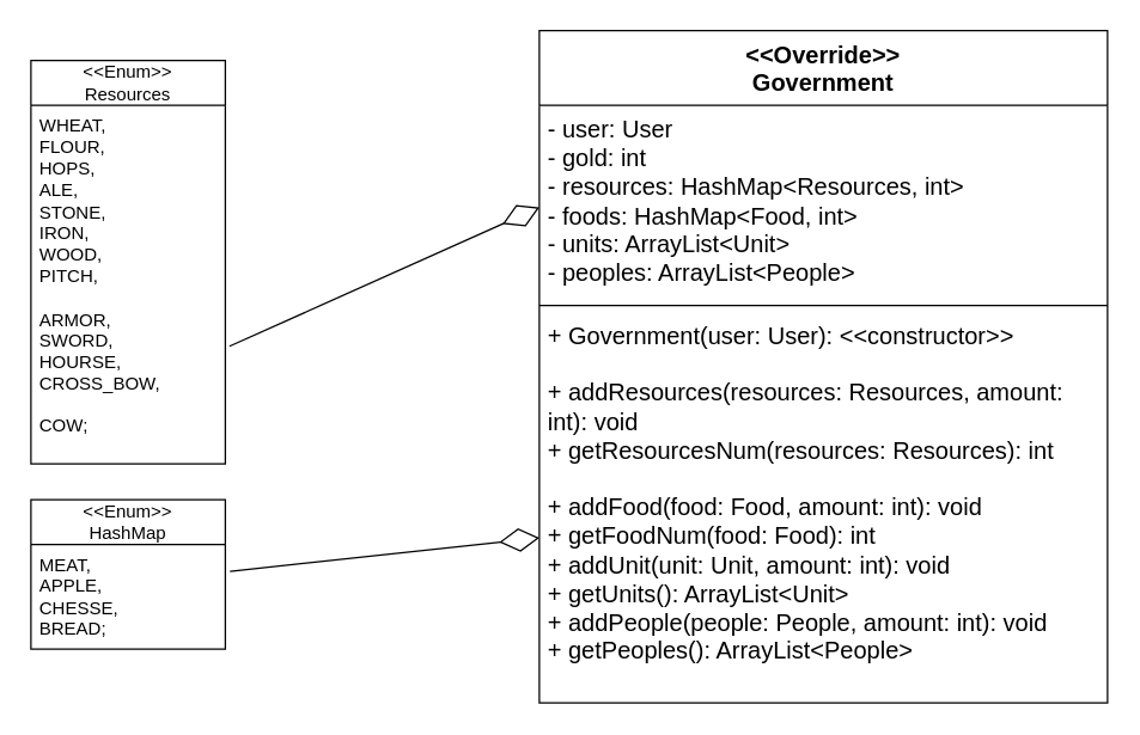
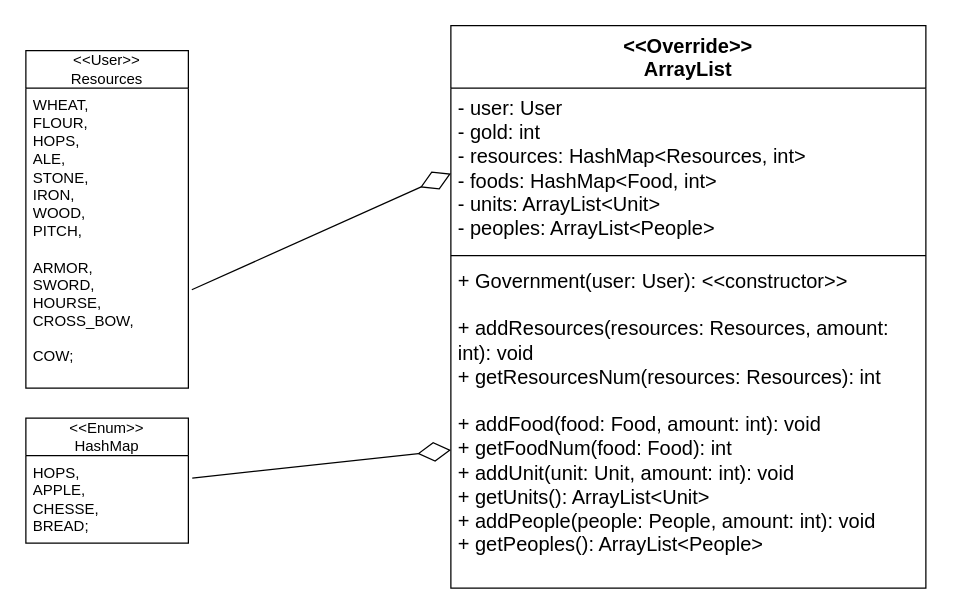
  <mxCell id="0" />
  <mxCell id="1" parent="0" />
- <mxCell id="2" value="&amp;lt;&amp;lt;Override&amp;gt;&amp;gt;&lt;br&gt;Government" style="swimlane;fontStyle=1;align=center;verticalAlign=top;childLayout=stackLayout;horizontal=1;startSize=50;horizontalStack=0;resizeParent=1;resizeParentMax=0;resizeLast=0;collapsible=1;marginBottom=0;whiteSpace=wrap;html=1;fontSize=16;" parent="1" vertex="1"><mxGeometry x="360" y="20" width="380" height="450" as="geometry" /></mxCell>
+ <mxCell id="2" value="&amp;lt;&amp;lt;Override&amp;gt;&amp;gt;&lt;br&gt;ArrayList" style="swimlane;fontStyle=1;align=center;verticalAlign=top;childLayout=stackLayout;horizontal=1;startSize=50;horizontalStack=0;resizeParent=1;resizeParentMax=0;resizeLast=0;collapsible=1;marginBottom=0;whiteSpace=wrap;html=1;fontSize=16;" parent="1" vertex="1"><mxGeometry x="360" y="20" width="380" height="450" as="geometry" /></mxCell>
  <mxCell id="3" value="- user: User&lt;br&gt;- gold: int&lt;br&gt;- resources: HashMap&amp;lt;Resources, int&amp;gt;&lt;br&gt;- foods: HashMap&amp;lt;Food, int&amp;gt;&lt;br&gt;- units: ArrayList&amp;lt;Unit&amp;gt;&lt;br&gt;- peoples: ArrayList&amp;lt;People&amp;gt;" style="text;strokeColor=none;fillColor=none;align=left;verticalAlign=top;spacingLeft=4;spacingRight=4;overflow=hidden;rotatable=0;points=[[0,0.5],[1,0.5]];portConstraint=eastwest;whiteSpace=wrap;html=1;fontSize=16;" parent="2" vertex="1"><mxGeometry y="50" width="380" height="130" as="geometry" /></mxCell>
  <mxCell id="4" value="" style="line;strokeWidth=1;fillColor=none;align=left;verticalAlign=middle;spacingTop=-1;spacingLeft=3;spacingRight=3;rotatable=0;labelPosition=right;points=[];portConstraint=eastwest;strokeColor=inherit;fontSize=16;" parent="2" vertex="1"><mxGeometry y="180" width="380" height="8" as="geometry" /></mxCell>
  <mxCell id="5" value="+ Government(user: User): &amp;lt;&amp;lt;constructor&amp;gt;&amp;gt;&lt;br&gt;&lt;br&gt;+ addResources(resources: Resources, amount: int): void&lt;br&gt;+ getResourcesNum(resources: Resources): int&lt;br&gt;&lt;br&gt;+ addFood(food: Food, amount: int): void&lt;br&gt;+ getFoodNum(food: Food): int&lt;br&gt;+ addUnit(unit: Unit, amount: int): void&lt;br&gt;+ getUnits(): ArrayList&amp;lt;Unit&amp;gt;&lt;br&gt;+ addPeople(people: People, amount: int): void&lt;br&gt;+ getPeoples(): ArrayList&amp;lt;People&amp;gt;" style="text;strokeColor=none;fillColor=none;align=left;verticalAlign=top;spacingLeft=4;spacingRight=4;overflow=hidden;rotatable=0;points=[[0,0.5],[1,0.5]];portConstraint=eastwest;whiteSpace=wrap;html=1;fontSize=16;" parent="2" vertex="1"><mxGeometry y="188" width="380" height="262" as="geometry" /></mxCell>
- <mxCell id="6" value="&amp;lt;&amp;lt;Enum&amp;gt;&amp;gt;&lt;br&gt;Resources" style="swimlane;fontStyle=0;childLayout=stackLayout;horizontal=1;startSize=30;fillColor=none;horizontalStack=0;resizeParent=1;resizeParentMax=0;resizeLast=0;collapsible=1;marginBottom=0;whiteSpace=wrap;html=1;" vertex="1" parent="1"><mxGeometry x="20" y="40" width="130" height="270" as="geometry" /></mxCell>
+ <mxCell id="6" value="&amp;lt;&amp;lt;User&amp;gt;&amp;gt;&lt;br&gt;Resources" style="swimlane;fontStyle=0;childLayout=stackLayout;horizontal=1;startSize=30;fillColor=none;horizontalStack=0;resizeParent=1;resizeParentMax=0;resizeLast=0;collapsible=1;marginBottom=0;whiteSpace=wrap;html=1;" vertex="1" parent="1"><mxGeometry x="20" y="40" width="130" height="270" as="geometry" /></mxCell>
  <mxCell id="7" value="WHEAT,&lt;br&gt;FLOUR,&lt;br&gt;HOPS,&amp;nbsp;&lt;br&gt;ALE,&lt;br&gt;STONE,&lt;br&gt;IRON,&lt;br&gt;WOOD,&lt;br&gt;PITCH,&lt;br&gt;&lt;br&gt;ARMOR,&lt;br&gt;SWORD,&lt;br&gt;HOURSE,&lt;br&gt;CROSS_BOW,&lt;br&gt;&lt;br&gt;COW;&lt;br&gt;" style="text;strokeColor=none;fillColor=none;align=left;verticalAlign=top;spacingLeft=4;spacingRight=4;overflow=hidden;rotatable=0;points=[[0,0.5],[1,0.5]];portConstraint=eastwest;whiteSpace=wrap;html=1;" vertex="1" parent="6"><mxGeometry y="30" width="130" height="240" as="geometry" /></mxCell>
  <mxCell id="8" value="" style="endArrow=diamondThin;endFill=0;endSize=24;html=1;rounded=0;entryX=0;entryY=0.526;entryDx=0;entryDy=0;entryPerimeter=0;exitX=1.021;exitY=0.672;exitDx=0;exitDy=0;exitPerimeter=0;" edge="1" parent="1" source="7" target="3"><mxGeometry width="160" relative="1" as="geometry"><mxPoint x="-70" y="230" as="sourcePoint" /><mxPoint x="90" y="230" as="targetPoint" /></mxGeometry></mxCell>
  <mxCell id="9" value="&amp;lt;&amp;lt;Enum&amp;gt;&amp;gt;&lt;br&gt;HashMap" style="swimlane;fontStyle=0;childLayout=stackLayout;horizontal=1;startSize=30;fillColor=none;horizontalStack=0;resizeParent=1;resizeParentMax=0;resizeLast=0;collapsible=1;marginBottom=0;whiteSpace=wrap;html=1;" vertex="1" parent="1"><mxGeometry x="20" y="334" width="130" height="100" as="geometry" /></mxCell>
- <mxCell id="10" value="MEAT,&lt;br&gt;APPLE,&lt;br&gt;CHESSE,&lt;br&gt;BREAD;" style="text;strokeColor=none;fillColor=none;align=left;verticalAlign=top;spacingLeft=4;spacingRight=4;overflow=hidden;rotatable=0;points=[[0,0.5],[1,0.5]];portConstraint=eastwest;whiteSpace=wrap;html=1;" vertex="1" parent="9"><mxGeometry y="30" width="130" height="70" as="geometry" /></mxCell>
+ <mxCell id="10" value="HOPS,&lt;br&gt;APPLE,&lt;br&gt;CHESSE,&lt;br&gt;BREAD;" style="text;strokeColor=none;fillColor=none;align=left;verticalAlign=top;spacingLeft=4;spacingRight=4;overflow=hidden;rotatable=0;points=[[0,0.5],[1,0.5]];portConstraint=eastwest;whiteSpace=wrap;html=1;" vertex="1" parent="9"><mxGeometry y="30" width="130" height="70" as="geometry" /></mxCell>
  <mxCell id="11" value="" style="endArrow=diamondThin;endFill=0;endSize=24;html=1;rounded=0;exitX=1.024;exitY=0.256;exitDx=0;exitDy=0;exitPerimeter=0;" edge="1" parent="1" source="10" target="5"><mxGeometry width="160" relative="1" as="geometry"><mxPoint x="30" y="230" as="sourcePoint" /><mxPoint y="230" as="targetPoint" x="190" /></mxGeometry></mxCell>
